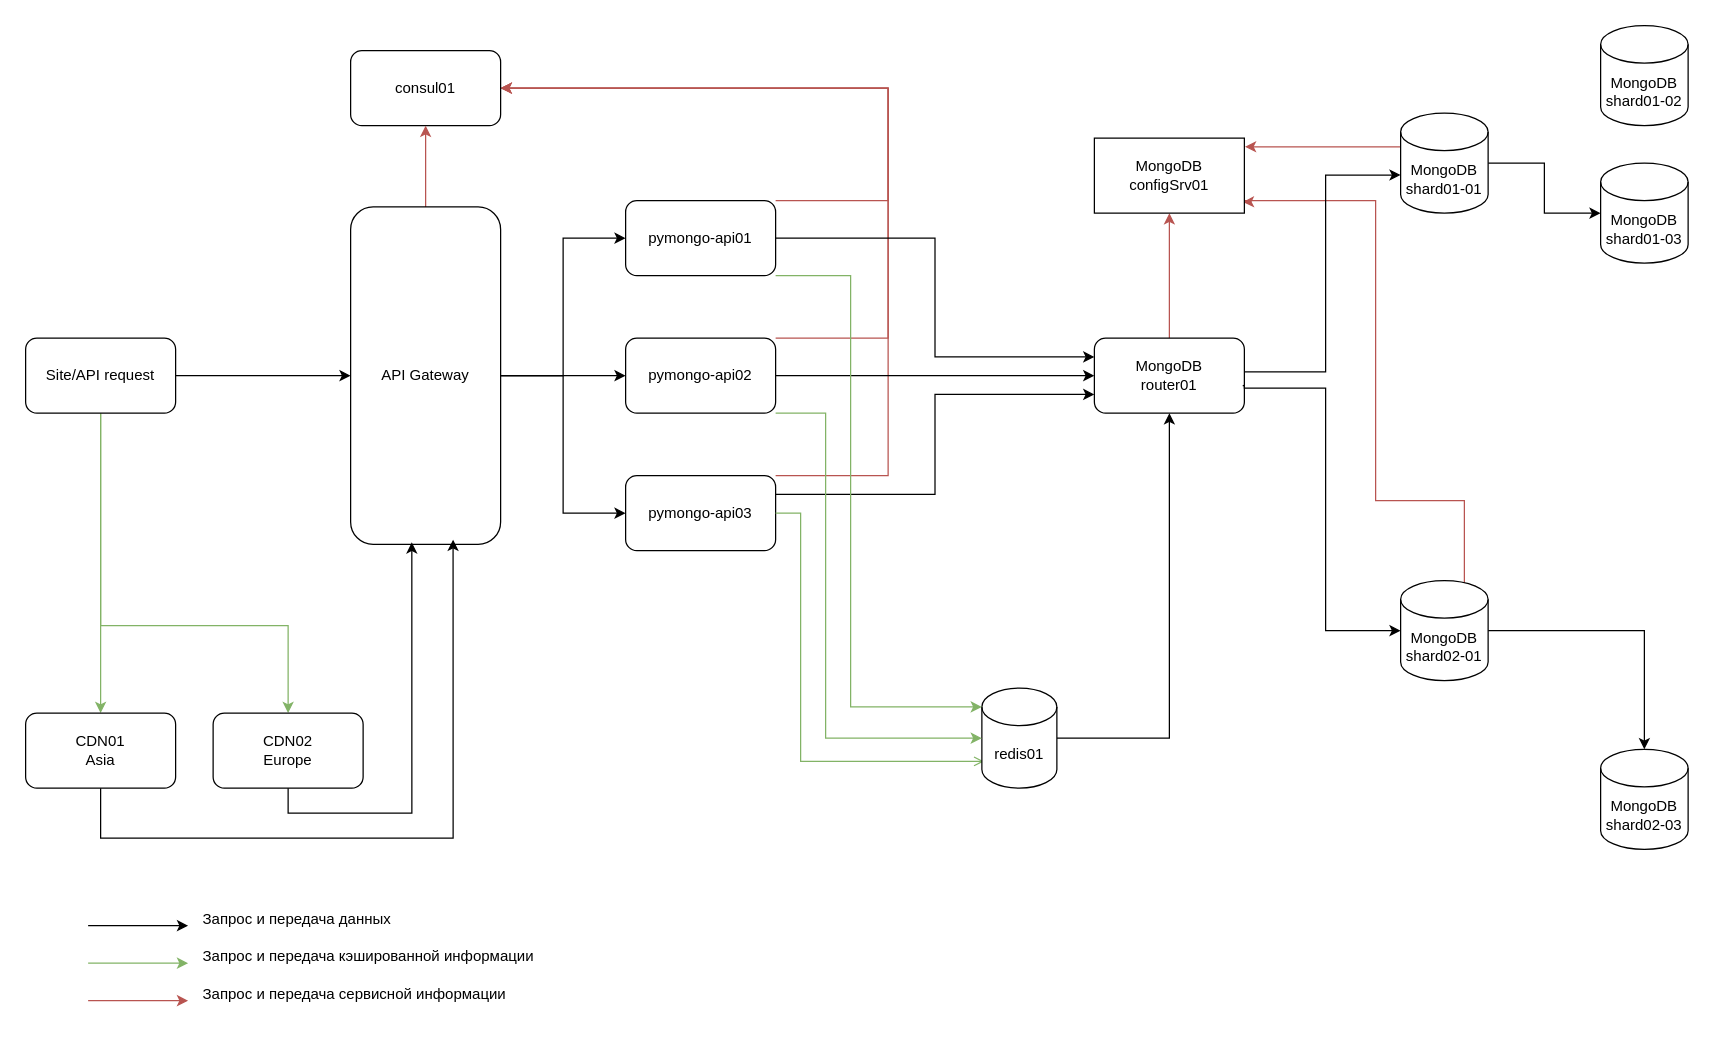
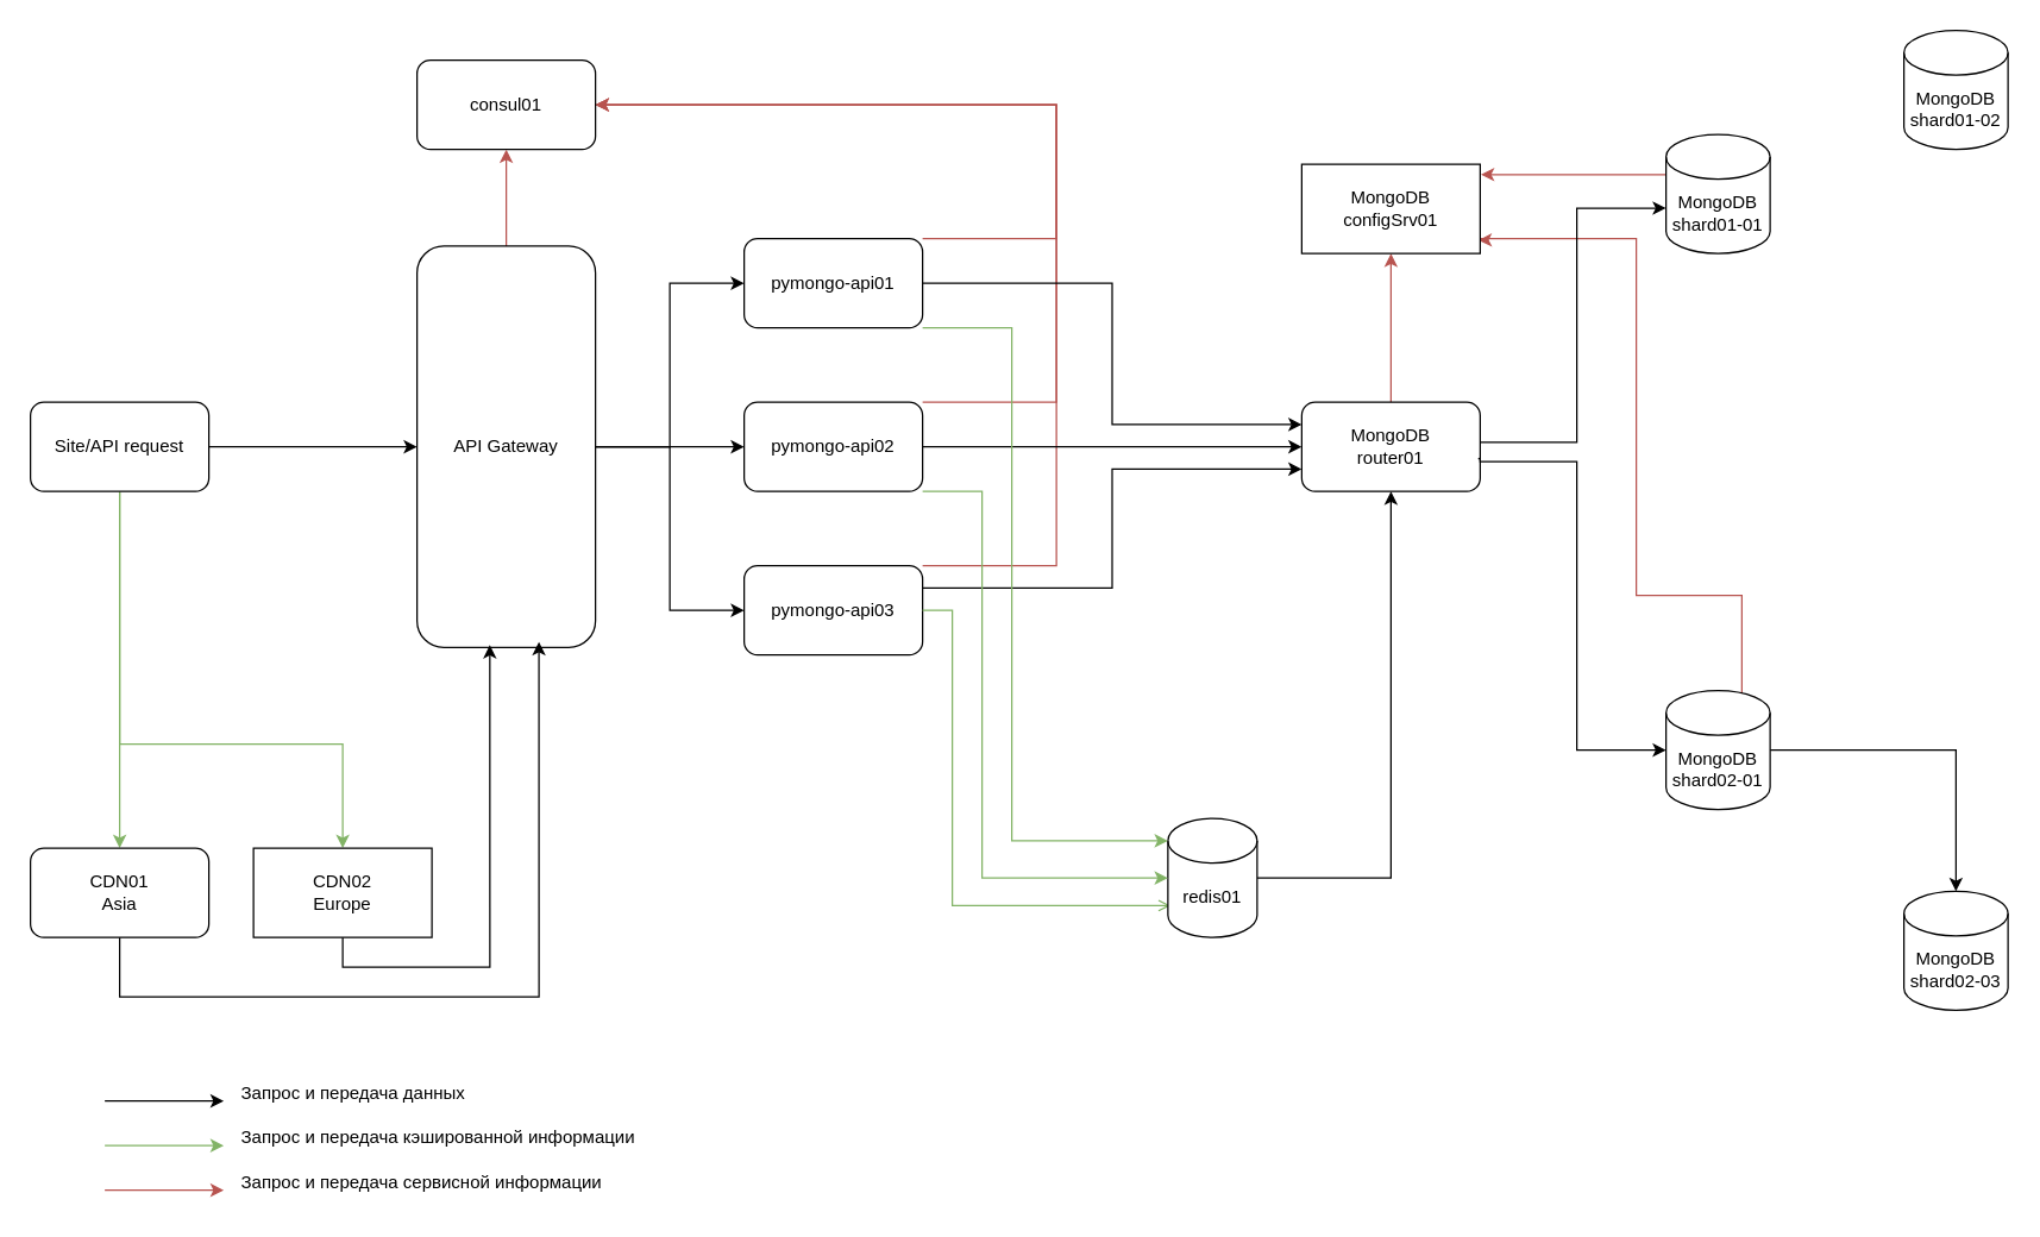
  <mxCell id="0" />
  <mxCell id="1" parent="0" />
  <mxCell id="2" style="edgeStyle=orthogonalEdgeStyle;rounded=0;orthogonalLoop=1;jettySize=auto;html=1;entryX=0;entryY=0.75;entryDx=0;entryDy=0;exitX=1;exitY=0.25;exitDx=0;exitDy=0;" edge="1" parent="1" source="4" target="13"><mxGeometry relative="1" as="geometry" /></mxCell>
  <mxCell id="3" style="edgeStyle=orthogonalEdgeStyle;rounded=0;orthogonalLoop=1;jettySize=auto;html=1;exitX=1;exitY=0;exitDx=0;exitDy=0;entryX=1;entryY=0.5;entryDx=0;entryDy=0;fillColor=#f8cecc;strokeColor=#b85450;" edge="1" parent="1" source="4" target="28"><mxGeometry relative="1" as="geometry"><mxPoint x="690" y="210" as="targetPoint" /><Array as="points"><mxPoint x="710" y="380" /><mxPoint x="710" y="70" /></Array></mxGeometry></mxCell>
  <mxCell id="4" value="pymongo-api03" style="rounded=1;whiteSpace=wrap;html=1;" parent="1" vertex="1"><mxGeometry x="500" y="380" width="120" height="60" as="geometry" /></mxCell>
  <mxCell id="5" style="edgeStyle=orthogonalEdgeStyle;rounded=0;orthogonalLoop=1;jettySize=auto;html=1;exitX=1;exitY=0.5;exitDx=0;exitDy=0;entryX=0.03;entryY=0.733;entryDx=0;entryDy=0;entryPerimeter=0;fillColor=#d5e8d4;strokeColor=#82b366;endArrow=open;" parent="1" source="4" target="21" edge="1"><mxGeometry relative="1" as="geometry"><mxPoint x="790" y="410" as="targetPoint" /><Array as="points"><mxPoint x="640" y="410" /><mxPoint x="640" y="609" /><mxPoint x="787" y="609" /></Array></mxGeometry></mxCell>
  <mxCell id="6" style="edgeStyle=orthogonalEdgeStyle;rounded=0;orthogonalLoop=1;jettySize=auto;html=1;entryX=1.004;entryY=0.116;entryDx=0;entryDy=0;exitX=0.005;exitY=0.247;exitDx=0;exitDy=0;exitPerimeter=0;entryPerimeter=0;fillColor=#f8cecc;strokeColor=#b85450;" edge="1" parent="1" source="8" target="16"><mxGeometry relative="1" as="geometry"><Array as="points"><mxPoint x="1150" y="110" /><mxPoint x="1150" y="117" /></Array></mxGeometry></mxCell>
- <mxCell id="7" style="edgeStyle=orthogonalEdgeStyle;rounded=0;orthogonalLoop=1;jettySize=auto;html=1;" edge="1" parent="1" source="8" target="18"><mxGeometry relative="1" as="geometry" /></mxCell>
  <mxCell id="8" value="MongoDB&lt;div&gt;shard01-01&lt;/div&gt;" style="shape=cylinder3;whiteSpace=wrap;html=1;boundedLbl=1;backgroundOutline=1;size=15;" vertex="1" parent="1"><mxGeometry x="1120" y="90" width="70" height="80" as="geometry" /></mxCell>
  <mxCell id="9" style="edgeStyle=orthogonalEdgeStyle;rounded=0;orthogonalLoop=1;jettySize=auto;html=1;entryX=0.99;entryY=0.852;entryDx=0;entryDy=0;exitX=0.855;exitY=0;exitDx=0;exitDy=4.35;exitPerimeter=0;entryPerimeter=0;fillColor=#f8cecc;strokeColor=#b85450;" edge="1" parent="1" source="11" target="16"><mxGeometry relative="1" as="geometry"><mxPoint x="1020" y="220" as="targetPoint" /><Array as="points"><mxPoint x="1171" y="400" /><mxPoint x="1100" y="400" /><mxPoint x="1100" y="160" /><mxPoint x="995" y="160" /><mxPoint x="995" y="161" /></Array></mxGeometry></mxCell>
  <mxCell id="10" style="edgeStyle=orthogonalEdgeStyle;rounded=0;orthogonalLoop=1;jettySize=auto;html=1;" edge="1" parent="1" source="11" target="19"><mxGeometry relative="1" as="geometry" /></mxCell>
  <mxCell id="11" value="MongoDB&lt;div&gt;shard02-01&lt;/div&gt;" style="shape=cylinder3;whiteSpace=wrap;html=1;boundedLbl=1;backgroundOutline=1;size=15;" vertex="1" parent="1"><mxGeometry x="1120" y="464" width="70" height="80" as="geometry" /></mxCell>
  <mxCell id="12" style="edgeStyle=orthogonalEdgeStyle;rounded=0;orthogonalLoop=1;jettySize=auto;html=1;fillColor=#f8cecc;strokeColor=#b85450;" edge="1" parent="1" source="13" target="16"><mxGeometry relative="1" as="geometry" /></mxCell>
  <mxCell id="13" value="MongoDB&lt;br&gt;router01" style="rounded=1;whiteSpace=wrap;html=1;" vertex="1" parent="1"><mxGeometry x="875" y="270" width="120" height="60" as="geometry" /></mxCell>
  <mxCell id="14" style="edgeStyle=orthogonalEdgeStyle;rounded=0;orthogonalLoop=1;jettySize=auto;html=1;entryX=0;entryY=0;entryDx=0;entryDy=52.5;entryPerimeter=0;" edge="1" parent="1"><mxGeometry relative="1" as="geometry"><mxPoint x="995" y="297" as="sourcePoint" /><mxPoint x="1120" y="139.5" as="targetPoint" /><Array as="points"><mxPoint x="1060" y="297" /><mxPoint x="1060" y="140" /></Array></mxGeometry></mxCell>
  <mxCell id="15" style="edgeStyle=orthogonalEdgeStyle;rounded=0;orthogonalLoop=1;jettySize=auto;html=1;entryX=0;entryY=0.5;entryDx=0;entryDy=0;entryPerimeter=0;exitX=0.989;exitY=0.632;exitDx=0;exitDy=0;exitPerimeter=0;" edge="1" parent="1" source="13" target="11"><mxGeometry relative="1" as="geometry"><mxPoint x="995" y="370" as="sourcePoint" /><Array as="points"><mxPoint x="995" y="308" /><mxPoint x="995" y="310" /><mxPoint x="1060" y="310" /><mxPoint x="1060" y="504" /></Array></mxGeometry></mxCell>
  <mxCell id="16" value="&lt;div&gt;MongoDB&lt;/div&gt;configSrv01" style="whiteSpace=wrap;html=1;rounded=0;" vertex="1" parent="1"><mxGeometry x="875" y="110" width="120" height="60" as="geometry" /></mxCell>
  <mxCell id="17" value="MongoDB&lt;div&gt;shard01&lt;span style=&quot;background-color: initial;&quot;&gt;-02&lt;/span&gt;&lt;/div&gt;" style="shape=cylinder3;whiteSpace=wrap;html=1;boundedLbl=1;backgroundOutline=1;size=15;" vertex="1" parent="1"><mxGeometry x="1280" y="20" width="70" height="80" as="geometry" /></mxCell>
- <mxCell id="18" value="MongoDB&lt;div&gt;shard01&lt;span style=&quot;background-color: initial;&quot;&gt;-03&lt;/span&gt;&lt;/div&gt;" style="shape=cylinder3;whiteSpace=wrap;html=1;boundedLbl=1;backgroundOutline=1;size=15;" vertex="1" parent="1"><mxGeometry x="1280" y="130" width="70" height="80" as="geometry" /></mxCell>
  <mxCell id="19" value="MongoDB&lt;div&gt;shard02&lt;span style=&quot;background-color: initial;&quot;&gt;-03&lt;/span&gt;&lt;/div&gt;" style="shape=cylinder3;whiteSpace=wrap;html=1;boundedLbl=1;backgroundOutline=1;size=15;" vertex="1" parent="1"><mxGeometry x="1280" y="599" width="70" height="80" as="geometry" /></mxCell>
  <mxCell id="20" style="edgeStyle=orthogonalEdgeStyle;rounded=0;orthogonalLoop=1;jettySize=auto;html=1;" edge="1" parent="1" source="21" target="13"><mxGeometry relative="1" as="geometry" /></mxCell>
  <mxCell id="21" value="redis01" style="shape=cylinder3;whiteSpace=wrap;html=1;boundedLbl=1;backgroundOutline=1;size=15;" vertex="1" parent="1"><mxGeometry x="785" y="550" width="60" height="80" as="geometry" /></mxCell>
  <mxCell id="22" style="edgeStyle=orthogonalEdgeStyle;rounded=0;orthogonalLoop=1;jettySize=auto;html=1;exitX=1;exitY=0;exitDx=0;exitDy=0;entryX=1;entryY=0.5;entryDx=0;entryDy=0;fillColor=#f8cecc;strokeColor=#b85450;" edge="1" parent="1" source="24" target="28"><mxGeometry relative="1" as="geometry"><Array as="points"><mxPoint x="710" y="270" /><mxPoint x="710" y="70" /></Array></mxGeometry></mxCell>
  <mxCell id="23" style="edgeStyle=orthogonalEdgeStyle;rounded=0;orthogonalLoop=1;jettySize=auto;html=1;exitX=1;exitY=0.5;exitDx=0;exitDy=0;entryX=0;entryY=0.5;entryDx=0;entryDy=0;" edge="1" parent="1" source="24" target="13"><mxGeometry relative="1" as="geometry" /></mxCell>
  <mxCell id="24" value="pymongo-api02" style="rounded=1;whiteSpace=wrap;html=1;" vertex="1" parent="1"><mxGeometry x="500" y="270" width="120" height="60" as="geometry" /></mxCell>
  <mxCell id="25" style="edgeStyle=orthogonalEdgeStyle;rounded=0;orthogonalLoop=1;jettySize=auto;html=1;exitX=1;exitY=0;exitDx=0;exitDy=0;entryX=1;entryY=0.5;entryDx=0;entryDy=0;fillColor=#f8cecc;strokeColor=#b85450;" edge="1" parent="1"><mxGeometry relative="1" as="geometry"><mxPoint x="620" y="159.99" as="sourcePoint" /><mxPoint x="400" y="69.99" as="targetPoint" /><Array as="points"><mxPoint x="710" y="160" /><mxPoint x="710" y="70" /></Array></mxGeometry></mxCell>
  <mxCell id="26" style="edgeStyle=orthogonalEdgeStyle;rounded=0;orthogonalLoop=1;jettySize=auto;html=1;exitX=1;exitY=0.5;exitDx=0;exitDy=0;entryX=0;entryY=0.25;entryDx=0;entryDy=0;" edge="1" parent="1" source="27" target="13"><mxGeometry relative="1" as="geometry" /></mxCell>
  <mxCell id="27" value="pymongo-api01" style="rounded=1;whiteSpace=wrap;html=1;" vertex="1" parent="1"><mxGeometry x="500" y="160" width="120" height="60" as="geometry" /></mxCell>
  <mxCell id="28" value="consul01" style="rounded=1;whiteSpace=wrap;html=1;" vertex="1" parent="1"><mxGeometry x="280" y="40" width="120" height="60" as="geometry" /></mxCell>
  <mxCell id="29" style="edgeStyle=orthogonalEdgeStyle;rounded=0;orthogonalLoop=1;jettySize=auto;html=1;" edge="1" parent="1" source="33" target="27"><mxGeometry relative="1" as="geometry" /></mxCell>
  <mxCell id="30" style="edgeStyle=orthogonalEdgeStyle;rounded=0;orthogonalLoop=1;jettySize=auto;html=1;exitX=1;exitY=0.5;exitDx=0;exitDy=0;" edge="1" parent="1" source="33" target="24"><mxGeometry relative="1" as="geometry" /></mxCell>
  <mxCell id="31" style="edgeStyle=orthogonalEdgeStyle;rounded=0;orthogonalLoop=1;jettySize=auto;html=1;exitX=1;exitY=0.5;exitDx=0;exitDy=0;entryX=0;entryY=0.5;entryDx=0;entryDy=0;" edge="1" parent="1" source="33" target="4"><mxGeometry relative="1" as="geometry" /></mxCell>
  <mxCell id="32" style="edgeStyle=orthogonalEdgeStyle;rounded=0;orthogonalLoop=1;jettySize=auto;html=1;entryX=0.5;entryY=1;entryDx=0;entryDy=0;fillColor=#f8cecc;strokeColor=#b85450;" edge="1" parent="1" source="33" target="28"><mxGeometry relative="1" as="geometry" /></mxCell>
  <mxCell id="33" value="API Gateway" style="rounded=1;whiteSpace=wrap;html=1;" vertex="1" parent="1"><mxGeometry x="280" y="165" width="120" height="270" as="geometry" /></mxCell>
  <mxCell id="34" style="edgeStyle=orthogonalEdgeStyle;rounded=0;orthogonalLoop=1;jettySize=auto;html=1;fillColor=#d5e8d4;strokeColor=#82b366;" edge="1" parent="1" source="36" target="40"><mxGeometry relative="1" as="geometry" /></mxCell>
  <mxCell id="35" style="edgeStyle=orthogonalEdgeStyle;rounded=0;orthogonalLoop=1;jettySize=auto;html=1;fillColor=#d5e8d4;strokeColor=#82b366;" edge="1" parent="1" source="36" target="41"><mxGeometry relative="1" as="geometry"><Array as="points"><mxPoint x="80" y="500" /><mxPoint y="500" x="230" /></Array></mxGeometry></mxCell>
  <mxCell id="36" value="Site/API request" style="rounded=1;whiteSpace=wrap;html=1;" vertex="1" parent="1"><mxGeometry x="20" y="270" width="120" height="60" as="geometry" /></mxCell>
  <mxCell id="37" style="edgeStyle=orthogonalEdgeStyle;rounded=0;orthogonalLoop=1;jettySize=auto;html=1;exitX=1;exitY=0.5;exitDx=0;exitDy=0;" edge="1" parent="1" source="36"><mxGeometry relative="1" as="geometry"><mxPoint x="280" y="300" as="targetPoint" /></mxGeometry></mxCell>
  <mxCell id="38" style="edgeStyle=orthogonalEdgeStyle;rounded=0;orthogonalLoop=1;jettySize=auto;html=1;exitX=1;exitY=1;exitDx=0;exitDy=0;entryX=0;entryY=0.5;entryDx=0;entryDy=0;entryPerimeter=0;fillColor=#d5e8d4;strokeColor=#82b366;" edge="1" parent="1" source="24" target="21"><mxGeometry relative="1" as="geometry"><Array as="points"><mxPoint x="660" y="330" /><mxPoint x="660" y="590" /></Array></mxGeometry></mxCell>
  <mxCell id="39" style="edgeStyle=orthogonalEdgeStyle;rounded=0;orthogonalLoop=1;jettySize=auto;html=1;exitX=1;exitY=1;exitDx=0;exitDy=0;entryX=0;entryY=0;entryDx=0;entryDy=15;entryPerimeter=0;fillColor=#d5e8d4;strokeColor=#82b366;" edge="1" parent="1" source="27" target="21"><mxGeometry relative="1" as="geometry"><Array as="points"><mxPoint x="680" y="220" /><mxPoint x="680" y="565" /></Array></mxGeometry></mxCell>
  <mxCell id="40" value="CDN01&lt;br&gt;Asia" style="rounded=1;whiteSpace=wrap;html=1;" vertex="1" parent="1"><mxGeometry x="20" y="570" width="120" height="60" as="geometry" /></mxCell>
- <mxCell id="41" value="CDN02&lt;br&gt;Europe" style="rounded=1;whiteSpace=wrap;html=1;" vertex="1" parent="1"><mxGeometry x="170" y="570" width="120" height="60" as="geometry" /></mxCell>
+ <mxCell id="41" value="CDN02&lt;br&gt;Europe" style="whiteSpace=wrap;html=1;rounded=0;" vertex="1" parent="1"><mxGeometry x="170" y="570" width="120" height="60" as="geometry" /></mxCell>
  <mxCell id="42" style="edgeStyle=orthogonalEdgeStyle;rounded=0;orthogonalLoop=1;jettySize=auto;html=1;entryX=0.408;entryY=0.994;entryDx=0;entryDy=0;entryPerimeter=0;exitX=0.5;exitY=1;exitDx=0;exitDy=0;" edge="1" parent="1" source="41" target="33"><mxGeometry relative="1" as="geometry" /></mxCell>
  <mxCell id="43" style="edgeStyle=orthogonalEdgeStyle;rounded=0;orthogonalLoop=1;jettySize=auto;html=1;entryX=0.683;entryY=0.986;entryDx=0;entryDy=0;entryPerimeter=0;" edge="1" parent="1" source="40" target="33"><mxGeometry relative="1" as="geometry"><Array as="points"><mxPoint x="80" y="670" /><mxPoint x="362" y="670" /></Array></mxGeometry></mxCell>
  <mxCell id="44" value="" style="endArrow=classic;html=1;rounded=0;" edge="1" parent="1"><mxGeometry width="50" height="50" relative="1" as="geometry"><mxPoint x="70" y="740" as="sourcePoint" /><mxPoint x="150" y="740" as="targetPoint" /></mxGeometry></mxCell>
  <mxCell id="45" value="" style="endArrow=classic;html=1;rounded=0;fillColor=#d5e8d4;strokeColor=#82b366;" edge="1" parent="1"><mxGeometry width="50" height="50" relative="1" as="geometry"><mxPoint x="70" y="770" as="sourcePoint" /><mxPoint x="150" y="770" as="targetPoint" /></mxGeometry></mxCell>
  <mxCell id="46" value="" style="endArrow=classic;html=1;rounded=0;fillColor=#f8cecc;strokeColor=#b85450;" edge="1" parent="1"><mxGeometry width="50" height="50" relative="1" as="geometry"><mxPoint x="70" y="800" as="sourcePoint" /><mxPoint x="150" y="800" as="targetPoint" /></mxGeometry></mxCell>
  <mxCell id="47" value="Запрос и передача данных" style="text;html=1;align=left;verticalAlign=middle;whiteSpace=wrap;rounded=0;" vertex="1" parent="1"><mxGeometry x="160" y="720" width="170" height="30" as="geometry" /></mxCell>
  <mxCell id="48" value="Запрос и передача кэшированной информации" style="text;html=1;align=left;verticalAlign=middle;whiteSpace=wrap;rounded=0;" vertex="1" parent="1"><mxGeometry x="160" y="750" width="300" height="30" as="geometry" /></mxCell>
  <mxCell id="49" value="Запрос и передача сервисной информации" style="text;html=1;align=left;verticalAlign=middle;whiteSpace=wrap;rounded=0;" vertex="1" parent="1"><mxGeometry x="160" y="780" width="300" height="30" as="geometry" /></mxCell>
